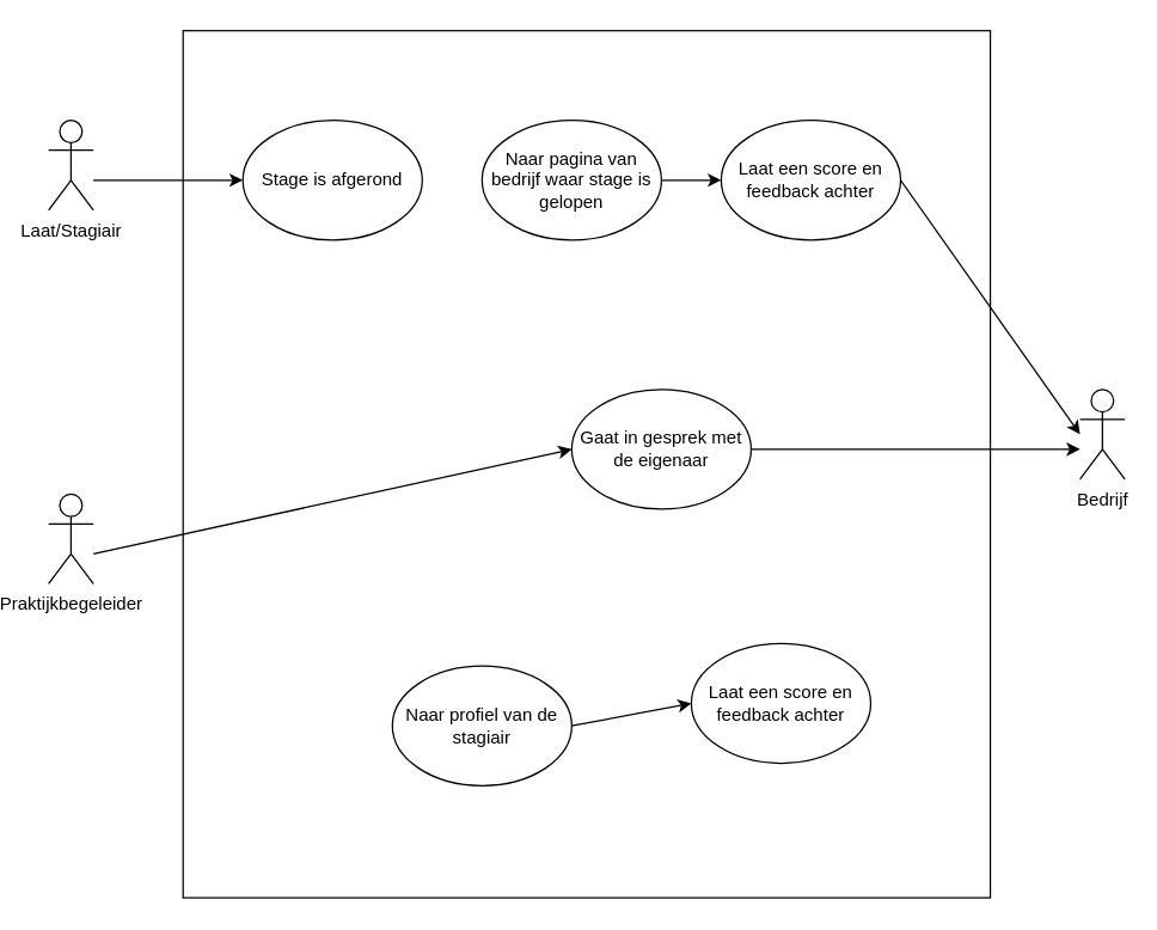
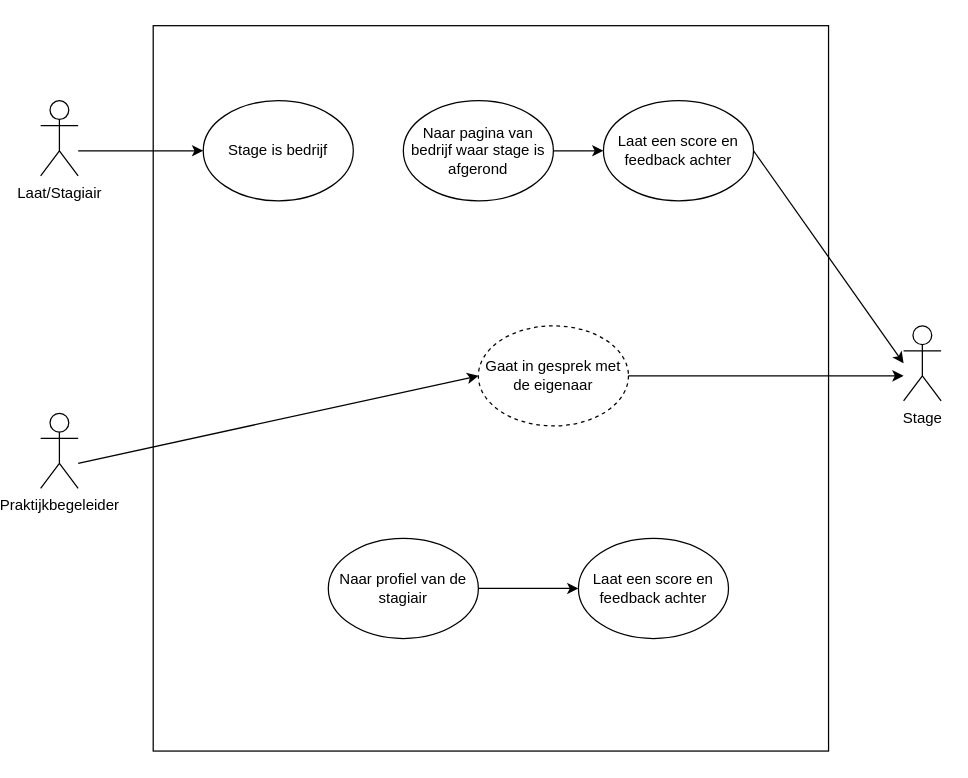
  <mxCell id="0" />
  <mxCell id="1" parent="0" />
  <mxCell id="2" value="Laat/Stagiair" style="shape=umlActor;verticalLabelPosition=bottom;labelBackgroundColor=#ffffff;verticalAlign=top;html=1;outlineConnect=0;" vertex="1" parent="1"><mxGeometry x="20" y="80" width="30" height="60" as="geometry" /></mxCell>
  <mxCell id="3" value="Praktijkbegeleider" style="shape=umlActor;verticalLabelPosition=bottom;labelBackgroundColor=#ffffff;verticalAlign=top;html=1;outlineConnect=0;" vertex="1" parent="1"><mxGeometry x="20" y="330" width="30" height="60" as="geometry" /></mxCell>
- <mxCell id="4" value="Bedrijf" style="shape=umlActor;verticalLabelPosition=bottom;labelBackgroundColor=#ffffff;verticalAlign=top;html=1;outlineConnect=0;" vertex="1" parent="1"><mxGeometry x="710" y="260" width="30" height="60" as="geometry" /></mxCell>
+ <mxCell id="4" value="Stage" style="shape=umlActor;verticalLabelPosition=bottom;labelBackgroundColor=#ffffff;verticalAlign=top;html=1;outlineConnect=0;" vertex="1" parent="1"><mxGeometry x="710" y="260" width="30" height="60" as="geometry" /></mxCell>
  <mxCell id="5" value="" style="rounded=0;whiteSpace=wrap;html=1;" vertex="1" parent="1"><mxGeometry x="110" y="20" width="540" height="580" as="geometry" /></mxCell>
- <mxCell id="6" value="Stage is afgerond" style="ellipse;whiteSpace=wrap;html=1;" vertex="1" parent="1"><mxGeometry x="150" y="80" width="120" height="80" as="geometry" /></mxCell>
- <mxCell id="7" value="Naar pagina van bedrijf waar stage is gelopen" style="ellipse;whiteSpace=wrap;html=1;" vertex="1" parent="1"><mxGeometry x="310" y="80" width="120" height="80" as="geometry" /></mxCell>
+ <mxCell id="6" value="Stage is bedrijf" style="ellipse;whiteSpace=wrap;html=1;" vertex="1" parent="1"><mxGeometry x="150" y="80" width="120" height="80" as="geometry" /></mxCell>
+ <mxCell id="7" value="Naar pagina van bedrijf waar stage is afgerond" style="ellipse;whiteSpace=wrap;html=1;" vertex="1" parent="1"><mxGeometry x="310" y="80" width="120" height="80" as="geometry" /></mxCell>
  <mxCell id="8" value="Laat een score en feedback achter" style="ellipse;whiteSpace=wrap;html=1;" vertex="1" parent="1"><mxGeometry x="470" y="80" width="120" height="80" as="geometry" /></mxCell>
- <mxCell id="9" value="Gaat in gesprek met de eigenaar" style="ellipse;whiteSpace=wrap;html=1;" vertex="1" parent="1"><mxGeometry x="370" y="260" width="120" height="80" as="geometry" /></mxCell>
- <mxCell id="10" value="Naar profiel van de stagiair" style="ellipse;whiteSpace=wrap;html=1;" vertex="1" parent="1"><mxGeometry x="250" y="445" width="120" height="80" as="geometry" /></mxCell>
+ <mxCell id="9" value="Gaat in gesprek met de eigenaar" style="ellipse;whiteSpace=wrap;html=1;dashed=1;" vertex="1" parent="1"><mxGeometry x="370" y="260" width="120" height="80" as="geometry" /></mxCell>
+ <mxCell id="10" value="Naar profiel van de stagiair" style="ellipse;whiteSpace=wrap;html=1;" vertex="1" parent="1"><mxGeometry x="250" y="430" width="120" height="80" as="geometry" /></mxCell>
  <mxCell id="11" value="Laat een score en feedback achter" style="ellipse;whiteSpace=wrap;html=1;" vertex="1" parent="1"><mxGeometry x="450" y="430" width="120" height="80" as="geometry" /></mxCell>
  <mxCell id="12" value="" style="endArrow=classic;html=1;entryX=0;entryY=0.5;entryDx=0;entryDy=0;" edge="1" parent="1" target="9"><mxGeometry width="50" height="50" relative="1" as="geometry"><mxPoint x="50" y="370" as="sourcePoint" /><mxPoint x="150" y="320" as="targetPoint" /></mxGeometry></mxCell>
  <mxCell id="13" value="" style="endArrow=classic;html=1;entryX=0;entryY=0.5;entryDx=0;entryDy=0;" edge="1" parent="1" target="6"><mxGeometry width="50" height="50" relative="1" as="geometry"><mxPoint x="50" y="120" as="sourcePoint" /><mxPoint x="120" y="150" as="targetPoint" /></mxGeometry></mxCell>
  <mxCell id="14" value="" style="endArrow=classic;html=1;entryX=0;entryY=0.5;entryDx=0;entryDy=0;exitX=1;exitY=0.5;exitDx=0;exitDy=0;" edge="1" parent="1" source="7" target="8"><mxGeometry width="50" height="50" relative="1" as="geometry"><mxPoint x="430" y="230" as="sourcePoint" /><mxPoint x="480" y="180" as="targetPoint" /></mxGeometry></mxCell>
  <mxCell id="15" value="" style="endArrow=classic;html=1;exitX=1;exitY=0.5;exitDx=0;exitDy=0;" edge="1" parent="1" source="9"><mxGeometry width="50" height="50" relative="1" as="geometry"><mxPoint x="570" y="330" as="sourcePoint" /><mxPoint x="710" y="300" as="targetPoint" /></mxGeometry></mxCell>
  <mxCell id="16" value="" style="endArrow=classic;html=1;entryX=0;entryY=0.5;entryDx=0;entryDy=0;exitX=1;exitY=0.5;exitDx=0;exitDy=0;" edge="1" parent="1" source="10" target="11"><mxGeometry width="50" height="50" relative="1" as="geometry"><mxPoint x="330" y="500" as="sourcePoint" /><mxPoint x="380" y="450" as="targetPoint" /></mxGeometry></mxCell>
  <mxCell id="17" value="" style="endArrow=classic;html=1;exitX=1;exitY=0.5;exitDx=0;exitDy=0;" edge="1" parent="1" source="8"><mxGeometry width="50" height="50" relative="1" as="geometry"><mxPoint x="500" y="250" as="sourcePoint" /><mxPoint x="710" y="290" as="targetPoint" /></mxGeometry></mxCell>
